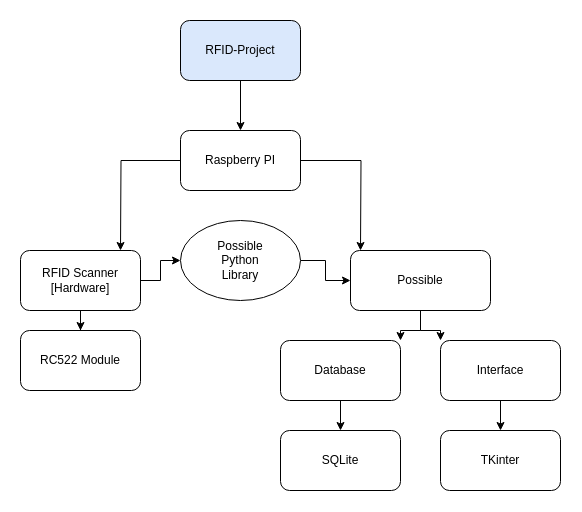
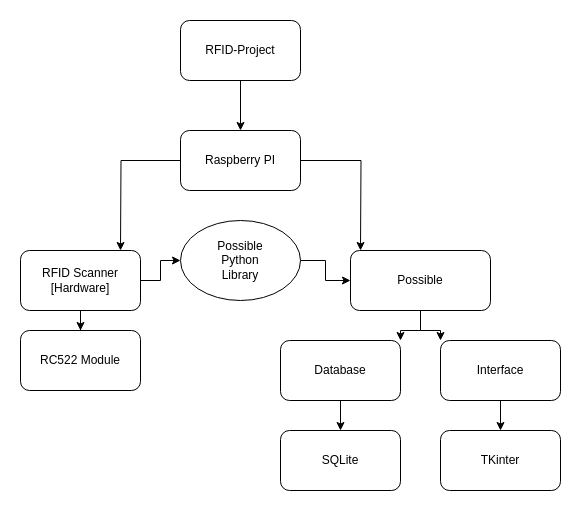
  <mxCell id="0" />
  <mxCell id="1" parent="0" />
  <mxCell id="2" style="edgeStyle=orthogonalEdgeStyle;rounded=0;orthogonalLoop=1;jettySize=auto;html=1;" edge="1" parent="1" source="3" target="6"><mxGeometry relative="1" as="geometry"><mxPoint x="240" y="120" as="targetPoint" /></mxGeometry></mxCell>
- <mxCell id="3" value="RFID-Project" style="rounded=1;whiteSpace=wrap;html=1;fillColor=#dae8fc;" vertex="1" parent="1"><mxGeometry x="180" y="20" width="120" height="60" as="geometry" /></mxCell>
+ <mxCell id="3" value="RFID-Project" style="rounded=1;whiteSpace=wrap;html=1;" vertex="1" parent="1"><mxGeometry x="180" y="20" width="120" height="60" as="geometry" /></mxCell>
  <mxCell id="4" style="edgeStyle=orthogonalEdgeStyle;rounded=0;orthogonalLoop=1;jettySize=auto;html=1;" edge="1" parent="1" source="6"><mxGeometry relative="1" as="geometry"><mxPoint x="120" y="250" as="targetPoint" /></mxGeometry></mxCell>
  <mxCell id="5" style="edgeStyle=orthogonalEdgeStyle;rounded=0;orthogonalLoop=1;jettySize=auto;html=1;" edge="1" parent="1" source="6"><mxGeometry relative="1" as="geometry"><mxPoint x="360" y="250" as="targetPoint" /></mxGeometry></mxCell>
  <mxCell id="6" value="Raspberry PI " style="rounded=1;whiteSpace=wrap;html=1;" vertex="1" parent="1"><mxGeometry x="180" y="130" width="120" height="60" as="geometry" /></mxCell>
  <mxCell id="7" value="" style="edgeStyle=orthogonalEdgeStyle;rounded=0;orthogonalLoop=1;jettySize=auto;html=1;" edge="1" parent="1" source="9" target="11"><mxGeometry relative="1" as="geometry" /></mxCell>
  <mxCell id="8" value="" style="edgeStyle=orthogonalEdgeStyle;rounded=0;orthogonalLoop=1;jettySize=auto;html=1;" edge="1" parent="1" source="9" target="21"><mxGeometry relative="1" as="geometry" /></mxCell>
  <mxCell id="9" value="&lt;div&gt;RFID Scanner&lt;br&gt;&lt;/div&gt;&lt;div&gt;[Hardware]&lt;br&gt;&lt;/div&gt;" style="rounded=1;whiteSpace=wrap;html=1;" vertex="1" parent="1"><mxGeometry x="20" y="250" width="120" height="60" as="geometry" /></mxCell>
  <mxCell id="10" value="SQLite" style="rounded=1;whiteSpace=wrap;html=1;" vertex="1" parent="1"><mxGeometry x="280" y="430" width="120" height="60" as="geometry" /></mxCell>
  <mxCell id="11" value="RC522 Module" style="rounded=1;whiteSpace=wrap;html=1;" vertex="1" parent="1"><mxGeometry x="20" y="330" width="120" height="60" as="geometry" /></mxCell>
  <mxCell id="12" style="edgeStyle=orthogonalEdgeStyle;rounded=0;orthogonalLoop=1;jettySize=auto;html=1;entryX=1;entryY=0;entryDx=0;entryDy=0;" edge="1" parent="1" source="14" target="16"><mxGeometry relative="1" as="geometry"><mxPoint x="300" y="340" as="targetPoint" /></mxGeometry></mxCell>
  <mxCell id="13" style="edgeStyle=orthogonalEdgeStyle;rounded=0;orthogonalLoop=1;jettySize=auto;html=1;entryX=0;entryY=0;entryDx=0;entryDy=0;" edge="1" parent="1" source="14" target="18"><mxGeometry relative="1" as="geometry"><mxPoint x="340" y="340" as="targetPoint" /></mxGeometry></mxCell>
  <mxCell id="14" value="Possible" style="rounded=1;whiteSpace=wrap;html=1;" vertex="1" parent="1"><mxGeometry x="350" y="250" width="140" height="60" as="geometry" /></mxCell>
  <mxCell id="15" value="" style="edgeStyle=orthogonalEdgeStyle;rounded=0;orthogonalLoop=1;jettySize=auto;html=1;" edge="1" parent="1" source="16" target="10"><mxGeometry relative="1" as="geometry" /></mxCell>
  <mxCell id="16" value="Database" style="rounded=1;whiteSpace=wrap;html=1;" vertex="1" parent="1"><mxGeometry x="280" y="340" width="120" height="60" as="geometry" /></mxCell>
  <mxCell id="17" value="" style="edgeStyle=orthogonalEdgeStyle;rounded=0;orthogonalLoop=1;jettySize=auto;html=1;" edge="1" parent="1" source="18" target="19"><mxGeometry relative="1" as="geometry" /></mxCell>
  <mxCell id="18" value="Interface" style="rounded=1;whiteSpace=wrap;html=1;" vertex="1" parent="1"><mxGeometry x="440" y="340" width="120" height="60" as="geometry" /></mxCell>
  <mxCell id="19" value="TKinter" style="whiteSpace=wrap;html=1;rounded=1;" vertex="1" parent="1"><mxGeometry x="440" y="430" width="120" height="60" as="geometry" /></mxCell>
  <mxCell id="20" value="" style="edgeStyle=orthogonalEdgeStyle;rounded=0;orthogonalLoop=1;jettySize=auto;html=1;" edge="1" parent="1" source="21" target="14"><mxGeometry relative="1" as="geometry" /></mxCell>
  <mxCell id="21" value="&lt;div&gt;Possible&lt;/div&gt;&lt;div&gt;Python &lt;br&gt;&lt;/div&gt;&lt;div&gt;Library &lt;br&gt;&lt;/div&gt;" style="ellipse;whiteSpace=wrap;html=1;" vertex="1" parent="1"><mxGeometry x="180" y="220" width="120" height="80" as="geometry" /></mxCell>
